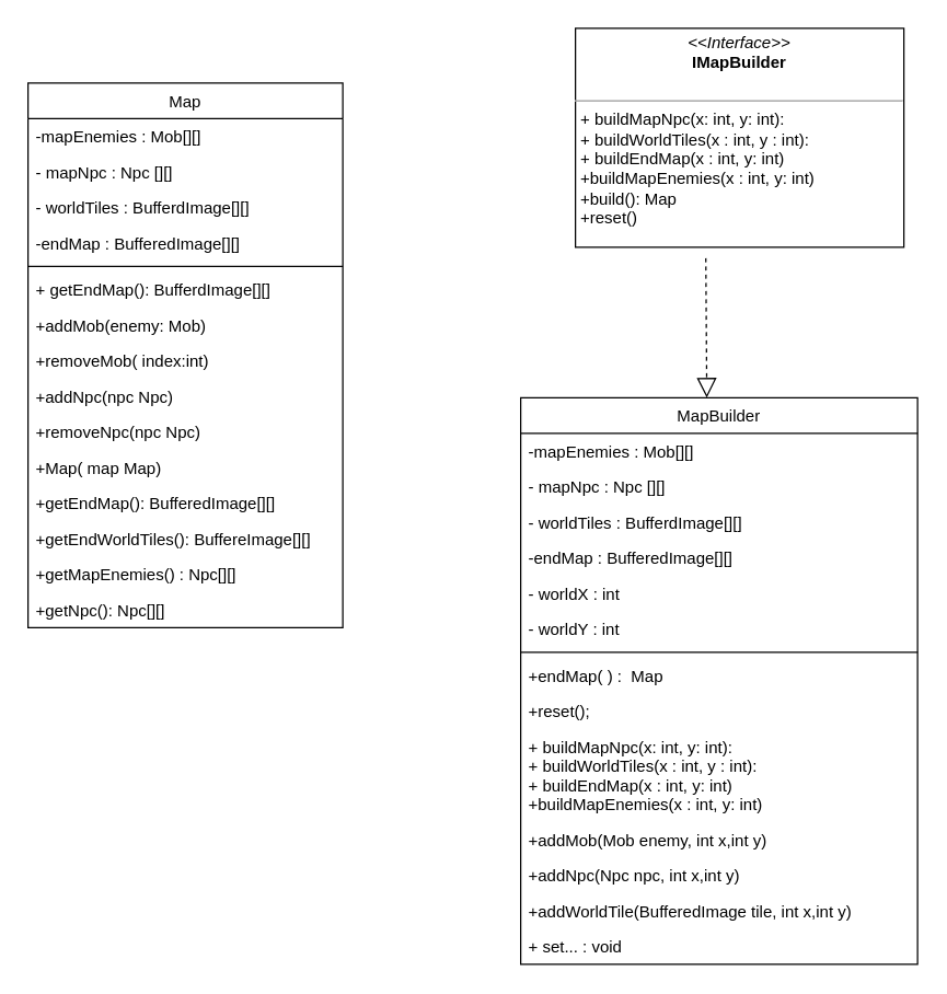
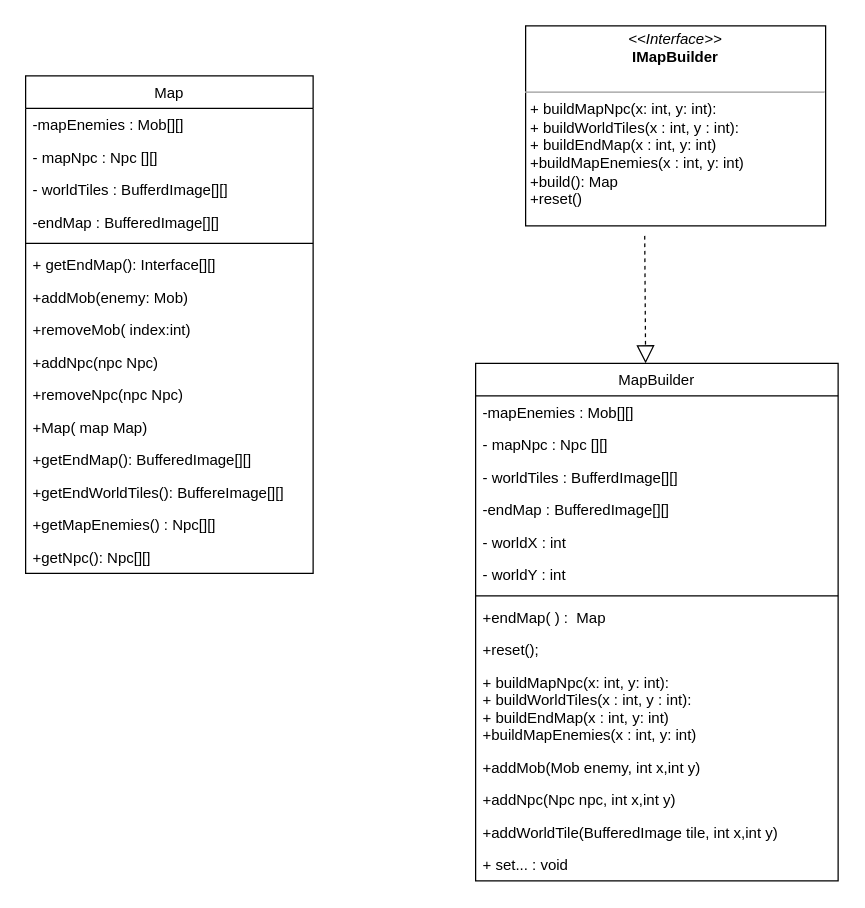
  <mxCell id="0" />
  <mxCell id="1" parent="0" />
  <mxCell id="2" value="Map" style="swimlane;fontStyle=0;childLayout=stackLayout;horizontal=1;startSize=26;fillColor=none;horizontalStack=0;resizeParent=1;resizeParentMax=0;resizeLast=0;collapsible=1;marginBottom=0;" parent="1" vertex="1"><mxGeometry x="20" y="60" width="230" height="398" as="geometry" /></mxCell>
  <mxCell id="3" value="-mapEnemies : Mob[][] " style="text;strokeColor=none;fillColor=none;align=left;verticalAlign=top;spacingLeft=4;spacingRight=4;overflow=hidden;rotatable=0;points=[[0,0.5],[1,0.5]];portConstraint=eastwest;" parent="2" vertex="1"><mxGeometry y="26" width="230" height="26" as="geometry" /></mxCell>
  <mxCell id="4" value="- mapNpc : Npc [][] " style="text;strokeColor=none;fillColor=none;align=left;verticalAlign=top;spacingLeft=4;spacingRight=4;overflow=hidden;rotatable=0;points=[[0,0.5],[1,0.5]];portConstraint=eastwest;" parent="2" vertex="1"><mxGeometry y="52" width="230" height="26" as="geometry" /></mxCell>
  <mxCell id="5" value="- worldTiles : BufferdImage[][]" style="text;strokeColor=none;fillColor=none;align=left;verticalAlign=top;spacingLeft=4;spacingRight=4;overflow=hidden;rotatable=0;points=[[0,0.5],[1,0.5]];portConstraint=eastwest;" parent="2" vertex="1"><mxGeometry y="78" width="230" height="26" as="geometry" /></mxCell>
  <mxCell id="6" value="-endMap : BufferedImage[][] " style="text;strokeColor=none;fillColor=none;align=left;verticalAlign=top;spacingLeft=4;spacingRight=4;overflow=hidden;rotatable=0;points=[[0,0.5],[1,0.5]];portConstraint=eastwest;" parent="2" vertex="1"><mxGeometry y="104" width="230" height="26" as="geometry" /></mxCell>
  <mxCell id="7" value="" style="line;strokeWidth=1;fillColor=none;align=left;verticalAlign=middle;spacingTop=-1;spacingLeft=3;spacingRight=3;rotatable=0;labelPosition=right;points=[];portConstraint=eastwest;strokeColor=inherit;" parent="2" vertex="1"><mxGeometry y="130" width="230" height="8" as="geometry" /></mxCell>
- <mxCell id="8" value="+ getEndMap(): BufferdImage[][] " style="text;strokeColor=none;fillColor=none;align=left;verticalAlign=top;spacingLeft=4;spacingRight=4;overflow=hidden;rotatable=0;points=[[0,0.5],[1,0.5]];portConstraint=eastwest;" parent="2" vertex="1"><mxGeometry y="138" width="230" height="26" as="geometry" /></mxCell>
+ <mxCell id="8" value="+ getEndMap(): Interface[][] " style="text;strokeColor=none;fillColor=none;align=left;verticalAlign=top;spacingLeft=4;spacingRight=4;overflow=hidden;rotatable=0;points=[[0,0.5],[1,0.5]];portConstraint=eastwest;" parent="2" vertex="1"><mxGeometry y="138" width="230" height="26" as="geometry" /></mxCell>
  <mxCell id="9" value="+addMob(enemy: Mob)" style="text;strokeColor=none;fillColor=none;align=left;verticalAlign=top;spacingLeft=4;spacingRight=4;overflow=hidden;rotatable=0;points=[[0,0.5],[1,0.5]];portConstraint=eastwest;" parent="2" vertex="1"><mxGeometry y="164" width="230" height="26" as="geometry" /></mxCell>
  <mxCell id="10" value="+removeMob( index:int)" style="text;strokeColor=none;fillColor=none;align=left;verticalAlign=top;spacingLeft=4;spacingRight=4;overflow=hidden;rotatable=0;points=[[0,0.5],[1,0.5]];portConstraint=eastwest;" parent="2" vertex="1"><mxGeometry y="190" width="230" height="26" as="geometry" /></mxCell>
  <mxCell id="11" value="+addNpc(npc Npc)" style="text;strokeColor=none;fillColor=none;align=left;verticalAlign=top;spacingLeft=4;spacingRight=4;overflow=hidden;rotatable=0;points=[[0,0.5],[1,0.5]];portConstraint=eastwest;" parent="2" vertex="1"><mxGeometry y="216" width="230" height="26" as="geometry" /></mxCell>
  <mxCell id="12" value="+removeNpc(npc Npc)" style="text;strokeColor=none;fillColor=none;align=left;verticalAlign=top;spacingLeft=4;spacingRight=4;overflow=hidden;rotatable=0;points=[[0,0.5],[1,0.5]];portConstraint=eastwest;" parent="2" vertex="1"><mxGeometry y="242" width="230" height="26" as="geometry" /></mxCell>
  <mxCell id="13" value="+Map( map Map)&#10;" style="text;strokeColor=none;fillColor=none;align=left;verticalAlign=top;spacingLeft=4;spacingRight=4;overflow=hidden;rotatable=0;points=[[0,0.5],[1,0.5]];portConstraint=eastwest;" parent="2" vertex="1"><mxGeometry y="268" width="230" height="26" as="geometry" /></mxCell>
  <mxCell id="14" value="+getEndMap(): BufferedImage[][]" style="text;strokeColor=none;fillColor=none;align=left;verticalAlign=top;spacingLeft=4;spacingRight=4;overflow=hidden;rotatable=0;points=[[0,0.5],[1,0.5]];portConstraint=eastwest;" vertex="1" parent="2"><mxGeometry y="294" width="230" height="26" as="geometry" /></mxCell>
  <mxCell id="15" value="+getEndWorldTiles(): BuffereImage[][]" style="text;strokeColor=none;fillColor=none;align=left;verticalAlign=top;spacingLeft=4;spacingRight=4;overflow=hidden;rotatable=0;points=[[0,0.5],[1,0.5]];portConstraint=eastwest;" vertex="1" parent="2"><mxGeometry y="320" width="230" height="26" as="geometry" /></mxCell>
  <mxCell id="16" value="+getMapEnemies() : Npc[][] " style="text;strokeColor=none;fillColor=none;align=left;verticalAlign=top;spacingLeft=4;spacingRight=4;overflow=hidden;rotatable=0;points=[[0,0.5],[1,0.5]];portConstraint=eastwest;" vertex="1" parent="2"><mxGeometry y="346" width="230" height="26" as="geometry" /></mxCell>
  <mxCell id="17" value="+getNpc(): Npc[][]" style="text;strokeColor=none;fillColor=none;align=left;verticalAlign=top;spacingLeft=4;spacingRight=4;overflow=hidden;rotatable=0;points=[[0,0.5],[1,0.5]];portConstraint=eastwest;" vertex="1" parent="2"><mxGeometry y="372" width="230" height="26" as="geometry" /></mxCell>
  <mxCell id="18" value="&lt;p style=&quot;margin:0px;margin-top:4px;text-align:center;&quot;&gt;&lt;i&gt;&amp;lt;&amp;lt;Interface&amp;gt;&amp;gt;&lt;/i&gt;&lt;br&gt;&lt;b&gt;IMapBuilder&lt;/b&gt;&lt;/p&gt;&lt;p style=&quot;margin:0px;margin-left:4px;&quot;&gt;&lt;br&gt;&lt;/p&gt;&lt;hr size=&quot;1&quot;&gt;&lt;p style=&quot;margin:0px;margin-left:4px;&quot;&gt;+ buildMapNpc(x: int, y: int):&lt;br&gt;+ buildWorldTiles(x : int, y : int):&amp;nbsp;&lt;/p&gt;&lt;p style=&quot;margin:0px;margin-left:4px;&quot;&gt;+ buildEndMap(x : int, y: int)&lt;/p&gt;&lt;p style=&quot;margin:0px;margin-left:4px;&quot;&gt;+buildMapEnemies(x : int, y: int)&lt;/p&gt;&lt;p style=&quot;margin:0px;margin-left:4px;&quot;&gt;+build(): Map&lt;/p&gt;&lt;p style=&quot;margin:0px;margin-left:4px;&quot;&gt;+reset()&lt;/p&gt;" style="verticalAlign=top;align=left;overflow=fill;fontSize=12;fontFamily=Helvetica;html=1;" parent="1" vertex="1"><mxGeometry x="420" y="20" width="240" height="160" as="geometry" /></mxCell>
  <mxCell id="19" value="" style="endArrow=block;dashed=1;endFill=0;endSize=12;html=1;rounded=0;exitX=0.397;exitY=1.05;exitDx=0;exitDy=0;exitPerimeter=0;entryX=0.469;entryY=0;entryDx=0;entryDy=0;entryPerimeter=0;" parent="1" source="18" target="20" edge="1"><mxGeometry width="160" relative="1" as="geometry"><mxPoint x="230" y="499.5" as="sourcePoint" /><mxPoint x="390" y="499.5" as="targetPoint" /></mxGeometry></mxCell>
  <mxCell id="20" value="MapBuilder" style="swimlane;fontStyle=0;childLayout=stackLayout;horizontal=1;startSize=26;fillColor=none;horizontalStack=0;resizeParent=1;resizeParentMax=0;resizeLast=0;collapsible=1;marginBottom=0;" parent="1" vertex="1"><mxGeometry x="380" y="290" width="290" height="414" as="geometry" /></mxCell>
  <mxCell id="21" value="-mapEnemies : Mob[][] " style="text;strokeColor=none;fillColor=none;align=left;verticalAlign=top;spacingLeft=4;spacingRight=4;overflow=hidden;rotatable=0;points=[[0,0.5],[1,0.5]];portConstraint=eastwest;" parent="20" vertex="1"><mxGeometry y="26" width="290" height="26" as="geometry" /></mxCell>
  <mxCell id="22" value="- mapNpc : Npc [][] " style="text;strokeColor=none;fillColor=none;align=left;verticalAlign=top;spacingLeft=4;spacingRight=4;overflow=hidden;rotatable=0;points=[[0,0.5],[1,0.5]];portConstraint=eastwest;" parent="20" vertex="1"><mxGeometry y="52" width="290" height="26" as="geometry" /></mxCell>
  <mxCell id="23" value="- worldTiles : BufferdImage[][]" style="text;strokeColor=none;fillColor=none;align=left;verticalAlign=top;spacingLeft=4;spacingRight=4;overflow=hidden;rotatable=0;points=[[0,0.5],[1,0.5]];portConstraint=eastwest;" parent="20" vertex="1"><mxGeometry y="78" width="290" height="26" as="geometry" /></mxCell>
  <mxCell id="24" value="-endMap : BufferedImage[][] " style="text;strokeColor=none;fillColor=none;align=left;verticalAlign=top;spacingLeft=4;spacingRight=4;overflow=hidden;rotatable=0;points=[[0,0.5],[1,0.5]];portConstraint=eastwest;" parent="20" vertex="1"><mxGeometry y="104" width="290" height="26" as="geometry" /></mxCell>
  <mxCell id="25" value="- worldX : int" style="text;strokeColor=none;fillColor=none;align=left;verticalAlign=top;spacingLeft=4;spacingRight=4;overflow=hidden;rotatable=0;points=[[0,0.5],[1,0.5]];portConstraint=eastwest;" vertex="1" parent="20"><mxGeometry y="130" width="290" height="26" as="geometry" /></mxCell>
  <mxCell id="26" value="- worldY : int" style="text;strokeColor=none;fillColor=none;align=left;verticalAlign=top;spacingLeft=4;spacingRight=4;overflow=hidden;rotatable=0;points=[[0,0.5],[1,0.5]];portConstraint=eastwest;" vertex="1" parent="20"><mxGeometry y="156" width="290" height="26" as="geometry" /></mxCell>
  <mxCell id="27" value="" style="line;strokeWidth=1;fillColor=none;align=left;verticalAlign=middle;spacingTop=-1;spacingLeft=3;spacingRight=3;rotatable=0;labelPosition=right;points=[];portConstraint=eastwest;strokeColor=inherit;" parent="20" vertex="1"><mxGeometry y="182" width="290" height="8" as="geometry" /></mxCell>
  <mxCell id="28" value="+endMap( ) :  Map&#10;" style="text;strokeColor=none;fillColor=none;align=left;verticalAlign=top;spacingLeft=4;spacingRight=4;overflow=hidden;rotatable=0;points=[[0,0.5],[1,0.5]];portConstraint=eastwest;" parent="20" vertex="1"><mxGeometry y="190" width="290" height="26" as="geometry" /></mxCell>
  <mxCell id="29" value="+reset();" style="text;strokeColor=none;fillColor=none;align=left;verticalAlign=top;spacingLeft=4;spacingRight=4;overflow=hidden;rotatable=0;points=[[0,0.5],[1,0.5]];portConstraint=eastwest;" parent="20" vertex="1"><mxGeometry y="216" width="290" height="26" as="geometry" /></mxCell>
  <mxCell id="30" value="+ buildMapNpc(x: int, y: int):&#10;+ buildWorldTiles(x : int, y : int): &#10;+ buildEndMap(x : int, y: int)&#10;+buildMapEnemies(x : int, y: int)" style="text;strokeColor=none;fillColor=none;align=left;verticalAlign=top;spacingLeft=4;spacingRight=4;overflow=hidden;rotatable=0;points=[[0,0.5],[1,0.5]];portConstraint=eastwest;" vertex="1" parent="20"><mxGeometry y="242" width="290" height="68" as="geometry" /></mxCell>
  <mxCell id="31" value="+addMob(Mob enemy, int x,int y)" style="text;strokeColor=none;fillColor=none;align=left;verticalAlign=top;spacingLeft=4;spacingRight=4;overflow=hidden;rotatable=0;points=[[0,0.5],[1,0.5]];portConstraint=eastwest;" vertex="1" parent="20"><mxGeometry y="310" width="290" height="26" as="geometry" /></mxCell>
  <mxCell id="32" value="+addNpc(Npc npc, int x,int y)" style="text;strokeColor=none;fillColor=none;align=left;verticalAlign=top;spacingLeft=4;spacingRight=4;overflow=hidden;rotatable=0;points=[[0,0.5],[1,0.5]];portConstraint=eastwest;" vertex="1" parent="20"><mxGeometry y="336" width="290" height="26" as="geometry" /></mxCell>
  <mxCell id="33" value="+addWorldTile(BufferedImage tile, int x,int y)" style="text;strokeColor=none;fillColor=none;align=left;verticalAlign=top;spacingLeft=4;spacingRight=4;overflow=hidden;rotatable=0;points=[[0,0.5],[1,0.5]];portConstraint=eastwest;" vertex="1" parent="20"><mxGeometry y="362" width="290" height="26" as="geometry" /></mxCell>
  <mxCell id="34" value="+ set... : void" style="text;strokeColor=none;fillColor=none;align=left;verticalAlign=top;spacingLeft=4;spacingRight=4;overflow=hidden;rotatable=0;points=[[0,0.5],[1,0.5]];portConstraint=eastwest;" vertex="1" parent="20"><mxGeometry y="388" width="290" height="26" as="geometry" /></mxCell>
